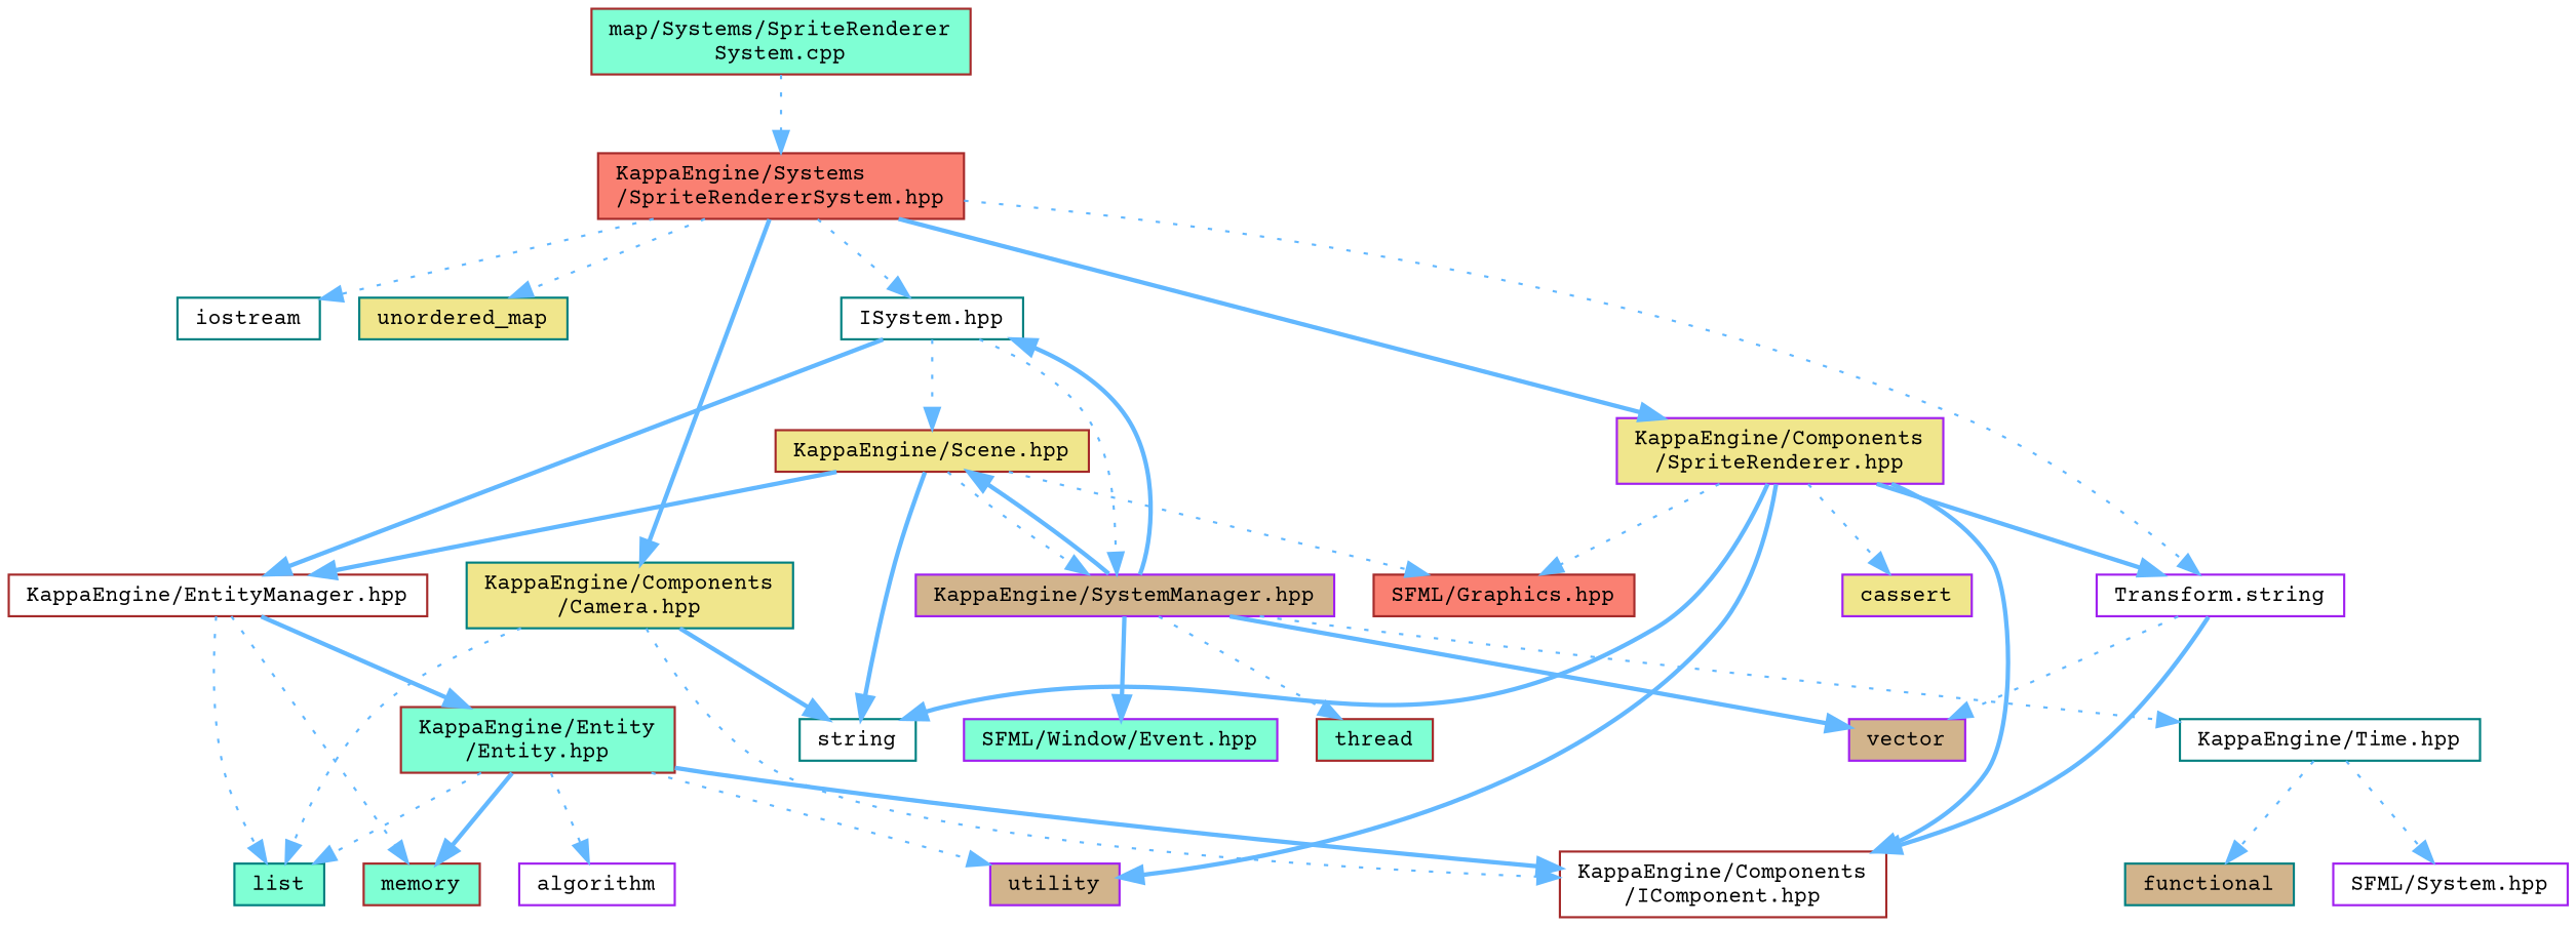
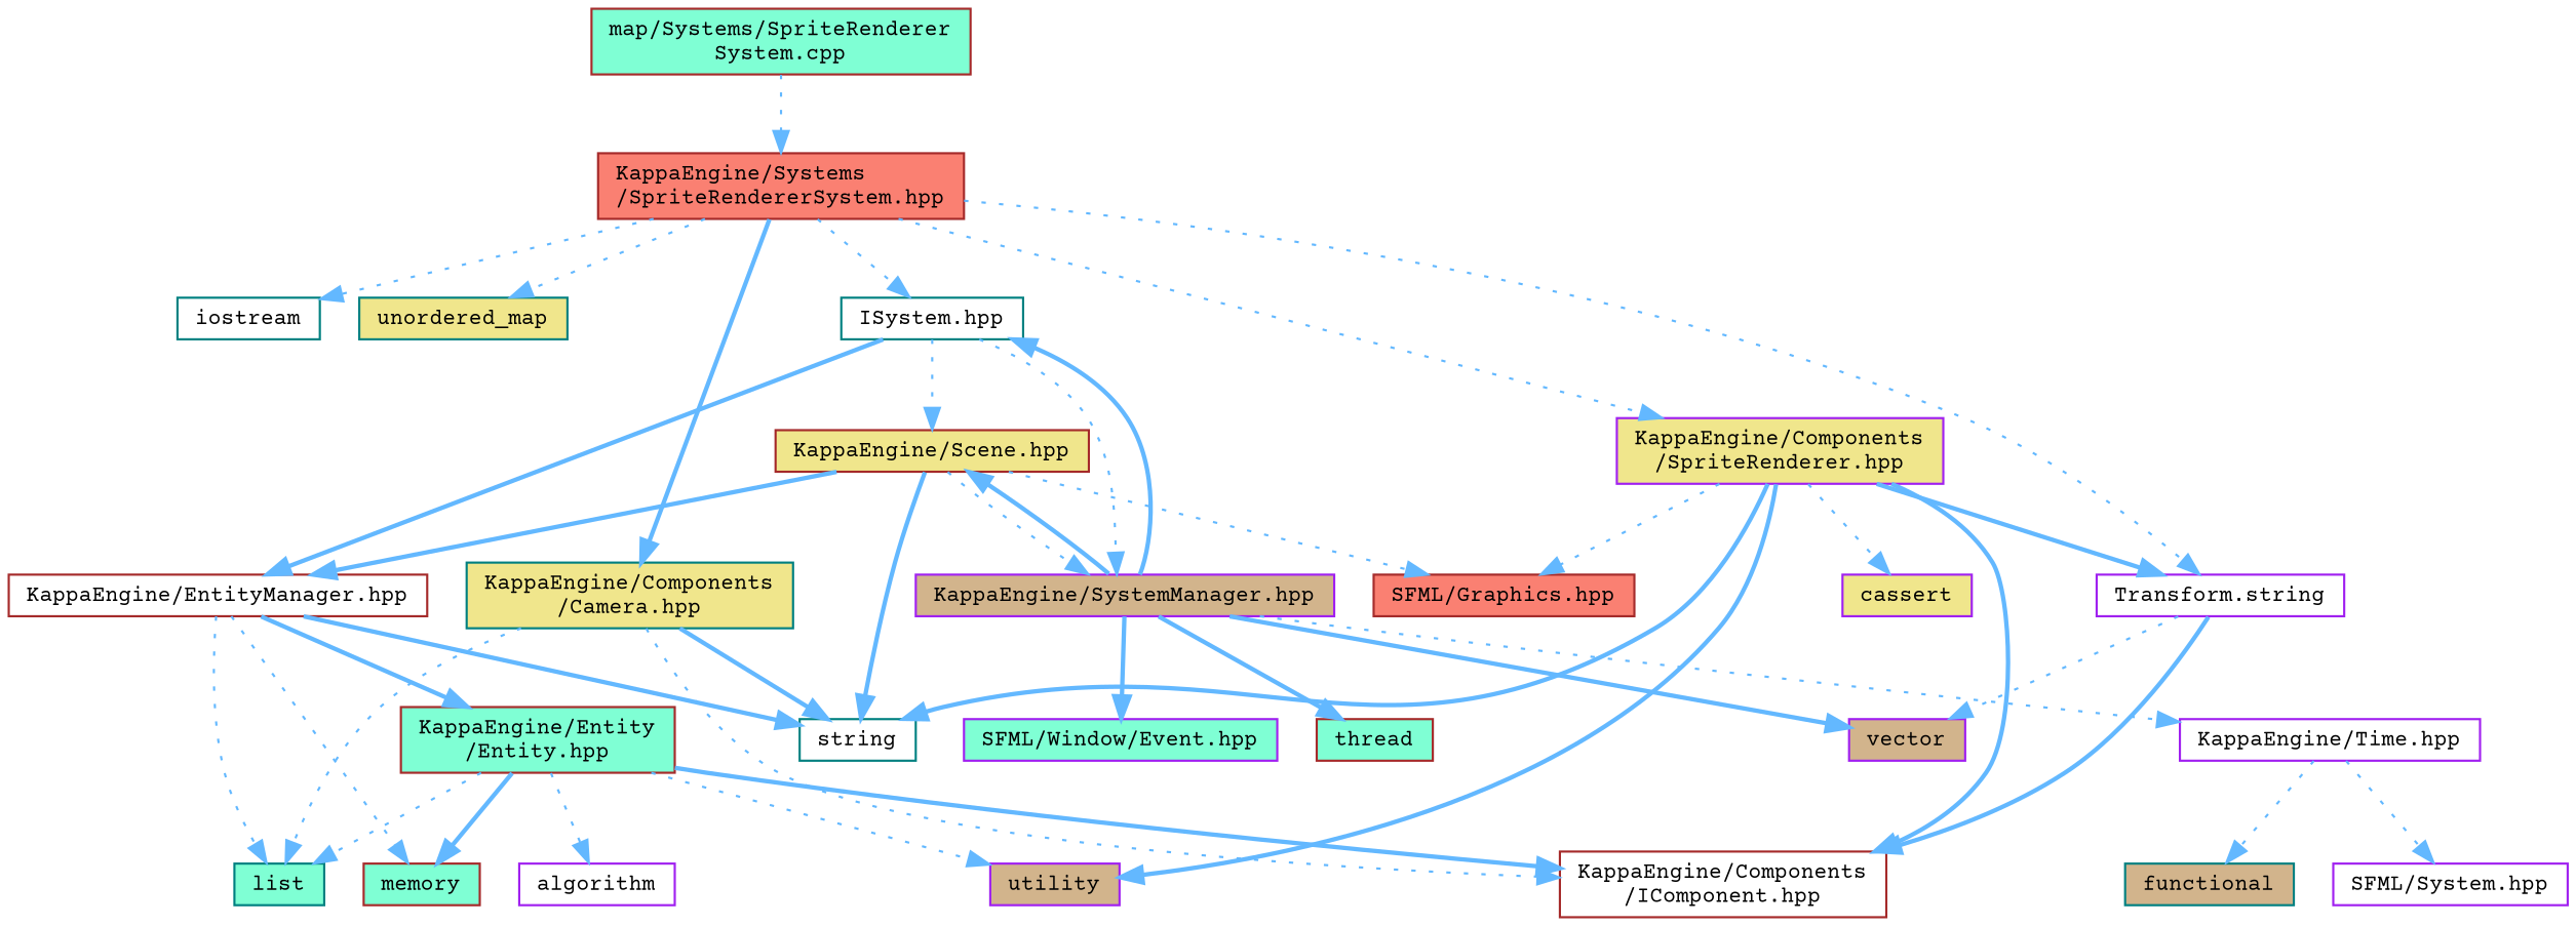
  digraph {
    fontname="Courier Prime"
    node [color=purple fillcolor=white fontname="Courier Prime" fontsize=10 shape=box style=filled]
    edge [color=steelblue1 fontname="Courier Prime" fontsize=10 labelfontname=Helvetica labelfontsize=10 style=dotted]
    n1 [color=brown fillcolor=aquamarine fontcolor=black height=0.2 label="map/Systems/SpriteRenderer\lSystem.cpp" width=0.4]
    n2 [color=brown fillcolor=salmon height=0.2 label="KappaEngine/Systems\l/SpriteRendererSystem.hpp" width=0.4]
    n3 [color=teal height=0.2 label=iostream width=0.4]
    n4 [color=teal fillcolor=khaki height=0.2 label=unordered_map width=0.4]
    n5 [color=teal height=0.2 label="ISystem.hpp" width=0.4]
    n6 [fillcolor=khaki height=0.2 label="KappaEngine/Components\l/SpriteRenderer.hpp" width=0.4]
    n7 [height=0.2 label="Transform.string" width=0.4]
    n8 [color=teal fillcolor=khaki height=0.2 label="KappaEngine/Components\l/Camera.hpp" width=0.4]
    n9 [color=brown height=0.2 label="KappaEngine/EntityManager.hpp" width=0.4]
    n10 [color=brown fillcolor=khaki height=0.2 label="KappaEngine/Scene.hpp" width=0.4]
    n11 [fillcolor=tan height=0.2 label="KappaEngine/SystemManager.hpp" width=0.4]
    n12 [color=teal height=0.2 label=string width=0.4]
    n13 [fillcolor=tan height=0.2 label=utility width=0.4]
    n14 [color=brown height=0.2 label="KappaEngine/Components\l/IComponent.hpp" width=0.4]
    n15 [color=brown fillcolor=salmon height=0.2 label="SFML/Graphics.hpp" width=0.4]
    n16 [fillcolor=khaki height=0.2 label=cassert width=0.4]
    n17 [fillcolor=tan height=0.2 label=vector width=0.4]
    n18 [color=teal fillcolor=aquamarine height=0.2 label=list width=0.4]
    n19 [color=brown fillcolor=aquamarine height=0.2 label=memory width=0.4]
    n20 [color=brown fillcolor=aquamarine height=0.2 label="KappaEngine/Entity\l/Entity.hpp" width=0.4]
    n21 [color=brown fillcolor=aquamarine height=0.2 label=thread width=0.4]
    n22 [fillcolor=aquamarine height=0.2 label="SFML/Window/Event.hpp" width=0.4]
-   n23 [color=teal height=0.2 label="KappaEngine/Time.hpp" width=0.4]
+   n23 [height=0.2 label="KappaEngine/Time.hpp" width=0.4]
    n24 [height=0.2 label=algorithm width=0.4]
    n25 [height=0.2 label="SFML/System.hpp" width=0.4]
    n26 [color=teal fillcolor=tan height=0.2 label=functional width=0.4]
    n1 -> n2
    n2 -> n3
    n2 -> n4
    n2 -> n5
-   n2 -> n6 [style=bold]
+   n2 -> n6
    n2 -> n7
    n2 -> n8 [style=bold]
    n5 -> n9 [style=bold]
    n5 -> n10
    n5 -> n11
    n6 -> n7 [style=bold]
    n6 -> n12 [style=bold]
    n6 -> n13 [style=bold]
    n6 -> n14 [style=bold]
    n6 -> n15
    n6 -> n16
    n7 -> n14 [style=bold]
    n7 -> n17
    n8 -> n12 [style=bold]
    n8 -> n14
    n8 -> n18
+   n9 -> n12 [style=bold]
    n9 -> n18
    n9 -> n19
    n9 -> n20 [style=bold]
    n10 -> n9 [style=bold]
    n10 -> n11
    n10 -> n12 [style=bold]
    n10 -> n15
    n11 -> n5 [style=bold]
    n11 -> n10 [style=bold]
    n11 -> n17 [style=bold]
-   n11 -> n21
+   n11 -> n21 [style=bold]
    n11 -> n22 [style=bold]
    n11 -> n23
    n20 -> n13
    n20 -> n14 [style=bold]
    n20 -> n18
    n20 -> n19 [style=bold]
    n20 -> n24
    n23 -> n25
    n23 -> n26
  }
